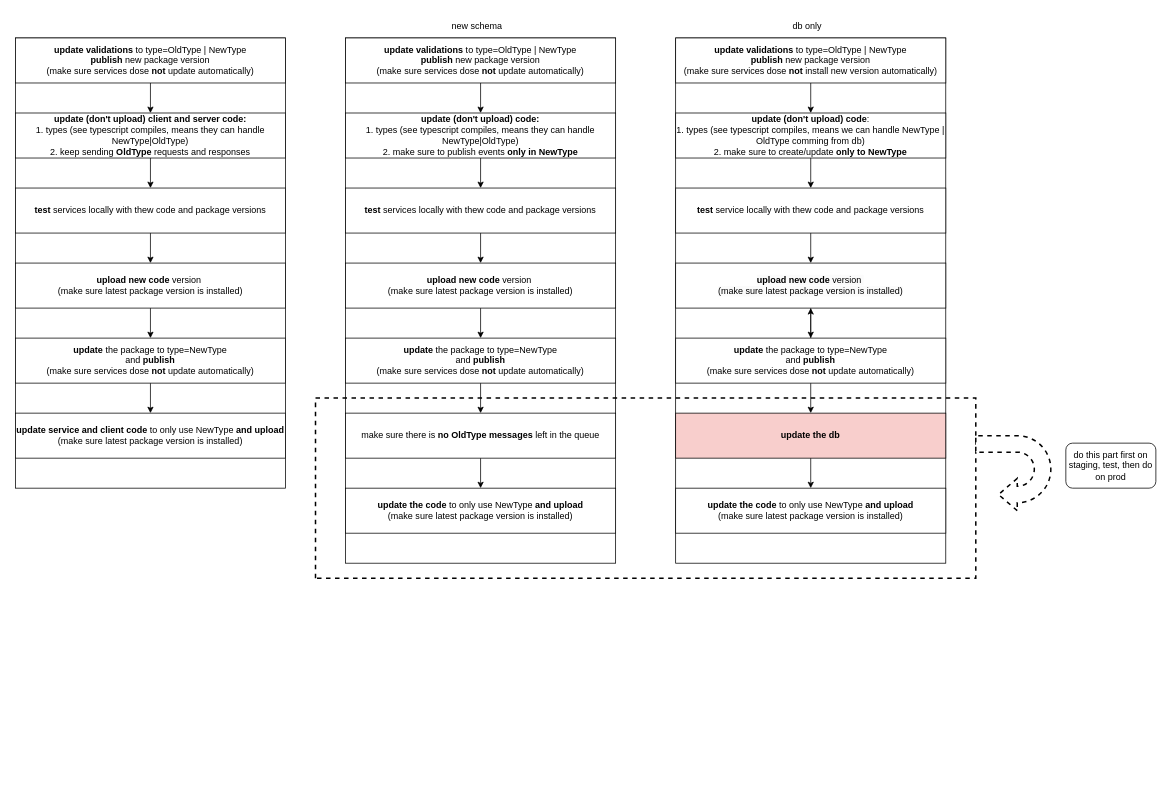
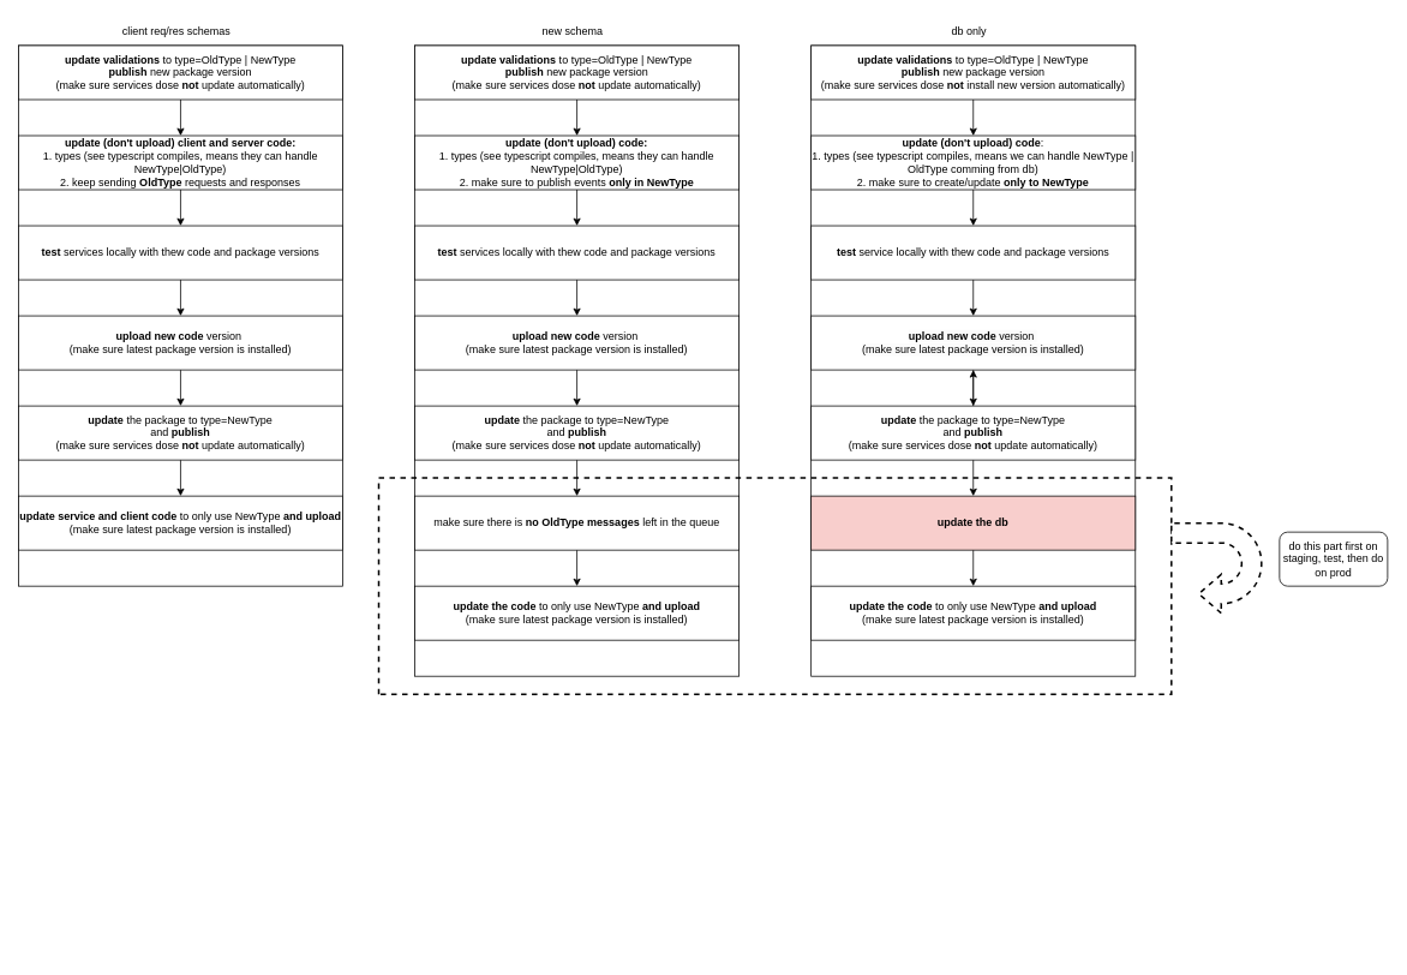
  <mxCell id="0" />
  <mxCell id="1" parent="0" />
  <mxCell id="2" value="" style="group" vertex="1" connectable="0" parent="1"><mxGeometry x="900" y="20" width="360" height="1040" as="geometry" /></mxCell>
  <mxCell id="3" value="" style="rounded=0;whiteSpace=wrap;html=1;" vertex="1" parent="2"><mxGeometry y="30" width="360" height="700" as="geometry" /></mxCell>
  <mxCell id="4" value="db only" style="text;html=1;align=center;verticalAlign=middle;resizable=0;points=[];autosize=1;strokeColor=none;fillColor=none;" vertex="1" parent="2"><mxGeometry x="135" width="80" height="30" as="geometry" /></mxCell>
  <mxCell id="5" style="edgeStyle=orthogonalEdgeStyle;rounded=0;orthogonalLoop=1;jettySize=auto;html=1;" edge="1" parent="2" source="6" target="8"><mxGeometry relative="1" as="geometry" /></mxCell>
  <mxCell id="6" value="&lt;b&gt;update validations&lt;/b&gt; to type=OldType | NewType&lt;div&gt;&lt;b&gt;publish&lt;/b&gt; new package version&lt;div&gt;(make sure services dose&amp;nbsp;&lt;b&gt;not&lt;/b&gt;&amp;nbsp;install new version automatically)&lt;/div&gt;&lt;/div&gt;" style="rounded=0;whiteSpace=wrap;html=1;" vertex="1" parent="2"><mxGeometry y="30" width="360" height="60" as="geometry" /></mxCell>
  <mxCell id="7" style="edgeStyle=orthogonalEdgeStyle;rounded=0;orthogonalLoop=1;jettySize=auto;html=1;entryX=0.5;entryY=0;entryDx=0;entryDy=0;" edge="1" parent="2" source="8" target="10"><mxGeometry relative="1" as="geometry" /></mxCell>
  <mxCell id="8" value="&lt;b&gt;update (don't upload) code&lt;/b&gt;:&lt;div&gt;1. types (see typescript compiles, means we can handle NewType | OldType comming from db)&lt;/div&gt;&lt;div&gt;2. make sure to create/update &lt;b&gt;only to NewType&lt;/b&gt;&lt;/div&gt;" style="rounded=0;whiteSpace=wrap;html=1;" vertex="1" parent="2"><mxGeometry y="130" width="360" height="60" as="geometry" /></mxCell>
  <mxCell id="9" style="edgeStyle=orthogonalEdgeStyle;rounded=0;orthogonalLoop=1;jettySize=auto;html=1;" edge="1" parent="2" source="10" target="12"><mxGeometry relative="1" as="geometry" /></mxCell>
  <mxCell id="10" value="&lt;b&gt;test&lt;/b&gt; service locally with thew code and package versions" style="rounded=0;whiteSpace=wrap;html=1;" vertex="1" parent="2"><mxGeometry y="230" width="360" height="60" as="geometry" /></mxCell>
  <mxCell id="11" style="edgeStyle=orthogonalEdgeStyle;rounded=0;orthogonalLoop=1;jettySize=auto;html=1;entryX=0.5;entryY=0;entryDx=0;entryDy=0;" edge="1" parent="2" source="12" target="15"><mxGeometry relative="1" as="geometry" /></mxCell>
  <mxCell id="12" value="&lt;span style=&quot;color: rgb(0, 0, 0); font-family: Helvetica; font-size: 12px; font-style: normal; font-variant-ligatures: normal; font-variant-caps: normal; letter-spacing: normal; orphans: 2; text-align: center; text-indent: 0px; text-transform: none; widows: 2; word-spacing: 0px; -webkit-text-stroke-width: 0px; white-space: normal; background-color: rgb(251, 251, 251); text-decoration-thickness: initial; text-decoration-style: initial; text-decoration-color: initial; float: none; display: inline !important;&quot;&gt;&lt;b&gt;upload new code&lt;/b&gt;&lt;/span&gt;&lt;span style=&quot;color: rgb(0, 0, 0); font-family: Helvetica; font-size: 12px; font-style: normal; font-variant-ligatures: normal; font-variant-caps: normal; font-weight: 400; letter-spacing: normal; orphans: 2; text-align: center; text-indent: 0px; text-transform: none; widows: 2; word-spacing: 0px; -webkit-text-stroke-width: 0px; white-space: normal; background-color: rgb(251, 251, 251); text-decoration-thickness: initial; text-decoration-style: initial; text-decoration-color: initial; display: inline !important; float: none;&quot;&gt; version&amp;nbsp;&lt;/span&gt;&lt;div style=&quot;forced-color-adjust: none; color: rgb(0, 0, 0); font-family: Helvetica; font-size: 12px; font-style: normal; font-variant-ligatures: normal; font-variant-caps: normal; font-weight: 400; letter-spacing: normal; orphans: 2; text-align: center; text-indent: 0px; text-transform: none; widows: 2; word-spacing: 0px; -webkit-text-stroke-width: 0px; white-space: normal; background-color: rgb(251, 251, 251); text-decoration-thickness: initial; text-decoration-style: initial; text-decoration-color: initial;&quot;&gt;(make sure latest package version is installed)&lt;/div&gt;" style="rounded=0;whiteSpace=wrap;html=1;" vertex="1" parent="2"><mxGeometry y="330" width="360" height="60" as="geometry" /></mxCell>
  <mxCell id="13" style="edgeStyle=orthogonalEdgeStyle;rounded=0;orthogonalLoop=1;jettySize=auto;html=1;entryX=0.5;entryY=0;entryDx=0;entryDy=0;" edge="1" parent="2" source="15" target="17"><mxGeometry relative="1" as="geometry" /></mxCell>
  <mxCell id="14" style="edgeStyle=orthogonalEdgeStyle;rounded=0;orthogonalLoop=1;jettySize=auto;html=1;" edge="1" parent="2" source="15" target="12"><mxGeometry relative="1" as="geometry" /></mxCell>
  <mxCell id="15" value="&lt;b&gt;update&lt;/b&gt;&amp;nbsp;the package to type=NewType&lt;div&gt;and&amp;nbsp;&lt;b&gt;publish&lt;/b&gt;&lt;br&gt;&lt;div&gt;(make sure services dose&amp;nbsp;&lt;b&gt;not&lt;/b&gt;&amp;nbsp;update automatically)&lt;/div&gt;&lt;/div&gt;" style="rounded=0;whiteSpace=wrap;html=1;" vertex="1" parent="2"><mxGeometry y="430" width="360" height="60" as="geometry" /></mxCell>
  <mxCell id="16" style="edgeStyle=orthogonalEdgeStyle;rounded=0;orthogonalLoop=1;jettySize=auto;html=1;entryX=0.5;entryY=0;entryDx=0;entryDy=0;" edge="1" parent="2" source="17" target="18"><mxGeometry relative="1" as="geometry" /></mxCell>
  <mxCell id="17" value="&lt;b&gt;update the db&lt;/b&gt;" style="rounded=0;whiteSpace=wrap;html=1;fillColor=#f8cecc;" vertex="1" parent="2"><mxGeometry y="530" width="360" height="60" as="geometry" /></mxCell>
  <mxCell id="18" value="&lt;b&gt;update the code&lt;/b&gt;&amp;nbsp;to only use NewType&amp;nbsp;&lt;b&gt;and upload&lt;/b&gt;&lt;div&gt;(make sure latest package version is installed)&lt;/div&gt;" style="rounded=0;whiteSpace=wrap;html=1;" vertex="1" parent="2"><mxGeometry y="630" width="360" height="60" as="geometry" /></mxCell>
  <mxCell id="19" style="edgeStyle=orthogonalEdgeStyle;rounded=0;orthogonalLoop=1;jettySize=auto;html=1;exitX=0.5;exitY=1;exitDx=0;exitDy=0;" edge="1" parent="2" source="3" target="3"><mxGeometry relative="1" as="geometry" /></mxCell>
  <mxCell id="20" style="edgeStyle=orthogonalEdgeStyle;rounded=0;orthogonalLoop=1;jettySize=auto;html=1;exitX=0.5;exitY=1;exitDx=0;exitDy=0;" edge="1" parent="2" source="3" target="3"><mxGeometry relative="1" as="geometry" /></mxCell>
  <mxCell id="21" value="" style="group" vertex="1" connectable="0" parent="1"><mxGeometry x="460" y="20" width="360" height="1040" as="geometry" /></mxCell>
  <mxCell id="22" value="" style="rounded=0;whiteSpace=wrap;html=1;" vertex="1" parent="21"><mxGeometry y="30" width="360" height="700" as="geometry" /></mxCell>
  <mxCell id="23" value="new schema" style="text;html=1;align=center;verticalAlign=middle;resizable=0;points=[];autosize=1;strokeColor=none;fillColor=none;" vertex="1" parent="21"><mxGeometry x="125" width="100" height="30" as="geometry" /></mxCell>
  <mxCell id="24" style="edgeStyle=orthogonalEdgeStyle;rounded=0;orthogonalLoop=1;jettySize=auto;html=1;" edge="1" parent="21" source="25" target="27"><mxGeometry relative="1" as="geometry" /></mxCell>
  <mxCell id="25" value="&lt;b&gt;update validations&lt;/b&gt; to type=OldType | NewType&lt;div&gt;&lt;b&gt;publish&lt;/b&gt; new package version&lt;div&gt;(make sure services dose&amp;nbsp;&lt;b&gt;not&lt;/b&gt;&amp;nbsp;update automatically)&lt;/div&gt;&lt;/div&gt;" style="rounded=0;whiteSpace=wrap;html=1;" vertex="1" parent="21"><mxGeometry y="30" width="360" height="60" as="geometry" /></mxCell>
  <mxCell id="26" style="edgeStyle=orthogonalEdgeStyle;rounded=0;orthogonalLoop=1;jettySize=auto;html=1;entryX=0.5;entryY=0;entryDx=0;entryDy=0;" edge="1" parent="21" source="27" target="29"><mxGeometry relative="1" as="geometry" /></mxCell>
  <mxCell id="27" value="&lt;b&gt;update (don't upload)&amp;nbsp;code:&lt;/b&gt;&lt;div&gt;1. types (see typescript compiles, means they can handle NewType|OldType)&lt;/div&gt;&lt;div&gt;2. make sure to publish events &lt;b&gt;only in NewType&lt;/b&gt;&lt;/div&gt;" style="rounded=0;whiteSpace=wrap;html=1;" vertex="1" parent="21"><mxGeometry y="130" width="360" height="60" as="geometry" /></mxCell>
  <mxCell id="28" style="edgeStyle=orthogonalEdgeStyle;rounded=0;orthogonalLoop=1;jettySize=auto;html=1;" edge="1" parent="21" source="29" target="31"><mxGeometry relative="1" as="geometry" /></mxCell>
  <mxCell id="29" value="&lt;b&gt;test&lt;/b&gt; services locally with thew code and package versions" style="rounded=0;whiteSpace=wrap;html=1;" vertex="1" parent="21"><mxGeometry y="230" width="360" height="60" as="geometry" /></mxCell>
  <mxCell id="30" style="edgeStyle=orthogonalEdgeStyle;rounded=0;orthogonalLoop=1;jettySize=auto;html=1;entryX=0.5;entryY=0;entryDx=0;entryDy=0;" edge="1" parent="21" source="31" target="33"><mxGeometry relative="1" as="geometry" /></mxCell>
  <mxCell id="31" value="&lt;b&gt;upload new code&lt;/b&gt;&amp;nbsp;version&amp;nbsp;&lt;div&gt;(make sure latest package version is installed)&lt;/div&gt;" style="rounded=0;whiteSpace=wrap;html=1;" vertex="1" parent="21"><mxGeometry y="330" width="360" height="60" as="geometry" /></mxCell>
  <mxCell id="32" style="edgeStyle=orthogonalEdgeStyle;rounded=0;orthogonalLoop=1;jettySize=auto;html=1;entryX=0.5;entryY=0;entryDx=0;entryDy=0;" edge="1" parent="21" source="33" target="35"><mxGeometry relative="1" as="geometry" /></mxCell>
  <mxCell id="33" value="&lt;b&gt;update&lt;/b&gt;&amp;nbsp;the package to type=NewType&lt;div&gt;and&amp;nbsp;&lt;b&gt;publish&lt;/b&gt;&lt;br&gt;&lt;div&gt;(make sure services dose&amp;nbsp;&lt;b&gt;not&lt;/b&gt;&amp;nbsp;update automatically)&lt;/div&gt;&lt;/div&gt;" style="rounded=0;whiteSpace=wrap;html=1;" vertex="1" parent="21"><mxGeometry y="430" width="360" height="60" as="geometry" /></mxCell>
  <mxCell id="34" style="edgeStyle=orthogonalEdgeStyle;rounded=0;orthogonalLoop=1;jettySize=auto;html=1;entryX=0.5;entryY=0;entryDx=0;entryDy=0;" edge="1" parent="21" source="35" target="36"><mxGeometry relative="1" as="geometry" /></mxCell>
  <mxCell id="35" value="make sure there is&amp;nbsp;&lt;b&gt;no OldType messages&lt;/b&gt;&amp;nbsp;left in the queue" style="rounded=0;whiteSpace=wrap;html=1;" vertex="1" parent="21"><mxGeometry y="530" width="360" height="60" as="geometry" /></mxCell>
  <mxCell id="36" value="&lt;div&gt;&lt;b&gt;update the code&lt;/b&gt; to only use NewType &lt;b&gt;and upload&lt;/b&gt;&lt;div&gt;(make sure latest package version is installed)&lt;/div&gt;&lt;/div&gt;" style="rounded=0;whiteSpace=wrap;html=1;" vertex="1" parent="21"><mxGeometry y="630" width="360" height="60" as="geometry" /></mxCell>
  <mxCell id="37" style="edgeStyle=orthogonalEdgeStyle;rounded=0;orthogonalLoop=1;jettySize=auto;html=1;exitX=0.5;exitY=1;exitDx=0;exitDy=0;" edge="1" parent="21" source="22" target="22"><mxGeometry relative="1" as="geometry" /></mxCell>
  <mxCell id="38" value="" style="group" vertex="1" connectable="0" parent="1"><mxGeometry x="20" y="20" width="360" height="1040" as="geometry" /></mxCell>
  <mxCell id="39" value="" style="rounded=0;whiteSpace=wrap;html=1;" vertex="1" parent="38"><mxGeometry y="30" width="360" height="600" as="geometry" /></mxCell>
+ <mxCell id="40" value="client req/res schemas" style="text;html=1;align=center;verticalAlign=middle;resizable=0;points=[];autosize=1;strokeColor=none;fillColor=none;" vertex="1" parent="38"><mxGeometry x="105" width="140" height="30" as="geometry" /></mxCell>
  <mxCell id="41" style="edgeStyle=orthogonalEdgeStyle;rounded=0;orthogonalLoop=1;jettySize=auto;html=1;" edge="1" parent="38" source="42" target="44"><mxGeometry relative="1" as="geometry" /></mxCell>
  <mxCell id="42" value="&lt;b&gt;update validations&lt;/b&gt; to type=OldType | NewType&lt;div&gt;&lt;b&gt;publish&lt;/b&gt; new package version&lt;div&gt;(make sure services dose&amp;nbsp;&lt;b&gt;not&lt;/b&gt;&amp;nbsp;update automatically)&lt;/div&gt;&lt;/div&gt;" style="rounded=0;whiteSpace=wrap;html=1;" vertex="1" parent="38"><mxGeometry y="30" width="360" height="60" as="geometry" /></mxCell>
  <mxCell id="43" style="edgeStyle=orthogonalEdgeStyle;rounded=0;orthogonalLoop=1;jettySize=auto;html=1;entryX=0.5;entryY=0;entryDx=0;entryDy=0;" edge="1" parent="38" source="44" target="46"><mxGeometry relative="1" as="geometry" /></mxCell>
  <mxCell id="44" value="&lt;b&gt;update (don't upload)&amp;nbsp;client&amp;nbsp;and server code:&lt;/b&gt;&lt;div&gt;1. types (see typescript compiles, means they can handle NewType|OldType)&lt;/div&gt;&lt;div&gt;2. keep sending &lt;b&gt;OldType&lt;/b&gt; requests and responses&lt;/div&gt;" style="rounded=0;whiteSpace=wrap;html=1;" vertex="1" parent="38"><mxGeometry y="130" width="360" height="60" as="geometry" /></mxCell>
  <mxCell id="45" style="edgeStyle=orthogonalEdgeStyle;rounded=0;orthogonalLoop=1;jettySize=auto;html=1;" edge="1" parent="38" source="46" target="48"><mxGeometry relative="1" as="geometry" /></mxCell>
  <mxCell id="46" value="&lt;b&gt;test&lt;/b&gt; services locally with thew code and package versions" style="rounded=0;whiteSpace=wrap;html=1;" vertex="1" parent="38"><mxGeometry y="230" width="360" height="60" as="geometry" /></mxCell>
  <mxCell id="47" style="edgeStyle=orthogonalEdgeStyle;rounded=0;orthogonalLoop=1;jettySize=auto;html=1;entryX=0.5;entryY=0;entryDx=0;entryDy=0;" edge="1" parent="38" source="48" target="50"><mxGeometry relative="1" as="geometry" /></mxCell>
  <mxCell id="48" value="&lt;div&gt;&lt;b&gt;upload new code&lt;/b&gt;&amp;nbsp;version&amp;nbsp;&lt;div&gt;(make sure latest package version is installed)&lt;/div&gt;&lt;/div&gt;" style="rounded=0;whiteSpace=wrap;html=1;" vertex="1" parent="38"><mxGeometry y="330" width="360" height="60" as="geometry" /></mxCell>
  <mxCell id="49" style="edgeStyle=orthogonalEdgeStyle;rounded=0;orthogonalLoop=1;jettySize=auto;html=1;entryX=0.5;entryY=0;entryDx=0;entryDy=0;" edge="1" parent="38" source="50" target="51"><mxGeometry relative="1" as="geometry" /></mxCell>
  <mxCell id="50" value="&lt;b&gt;update&lt;/b&gt; the package to type=NewType&lt;div&gt;and &lt;b&gt;publish&lt;/b&gt;&lt;br&gt;&lt;div&gt;(make sure services dose&amp;nbsp;&lt;b&gt;not&lt;/b&gt;&amp;nbsp;update automatically)&lt;/div&gt;&lt;/div&gt;" style="rounded=0;whiteSpace=wrap;html=1;" vertex="1" parent="38"><mxGeometry y="430" width="360" height="60" as="geometry" /></mxCell>
  <mxCell id="51" value="&lt;b&gt;update service and client code&lt;/b&gt; to only use NewType &lt;b&gt;and upload&lt;/b&gt;&lt;div&gt;(make sure latest package version is installed)&lt;br&gt;&lt;/div&gt;" style="rounded=0;whiteSpace=wrap;html=1;" vertex="1" parent="38"><mxGeometry y="530" width="360" height="60" as="geometry" /></mxCell>
  <mxCell id="52" style="edgeStyle=orthogonalEdgeStyle;rounded=0;orthogonalLoop=1;jettySize=auto;html=1;exitX=0.5;exitY=1;exitDx=0;exitDy=0;" edge="1" parent="38" source="39" target="39"><mxGeometry relative="1" as="geometry" /></mxCell>
  <mxCell id="53" value="" style="endArrow=none;dashed=1;html=1;rounded=0;strokeWidth=2;" edge="1" parent="1"><mxGeometry width="50" height="50" relative="1" as="geometry"><mxPoint x="420" y="770" as="sourcePoint" /><mxPoint x="420" y="770" as="targetPoint" /><Array as="points"><mxPoint x="420" y="530" /><mxPoint x="1300" y="530" /><mxPoint x="1300" y="770" /></Array></mxGeometry></mxCell>
  <mxCell id="54" value="" style="html=1;shadow=0;dashed=1;align=center;verticalAlign=middle;shape=mxgraph.arrows2.uTurnArrow;dy=11;arrowHead=43;dx2=25;direction=west;strokeWidth=2;" vertex="1" parent="1"><mxGeometry x="1300" y="580" width="100" height="100" as="geometry" /></mxCell>
  <mxCell id="55" value="do this part first on staging, test, then do on prod" style="rounded=1;whiteSpace=wrap;html=1;" vertex="1" parent="1"><mxGeometry x="1420" y="590" width="120" height="60" as="geometry" /></mxCell>
